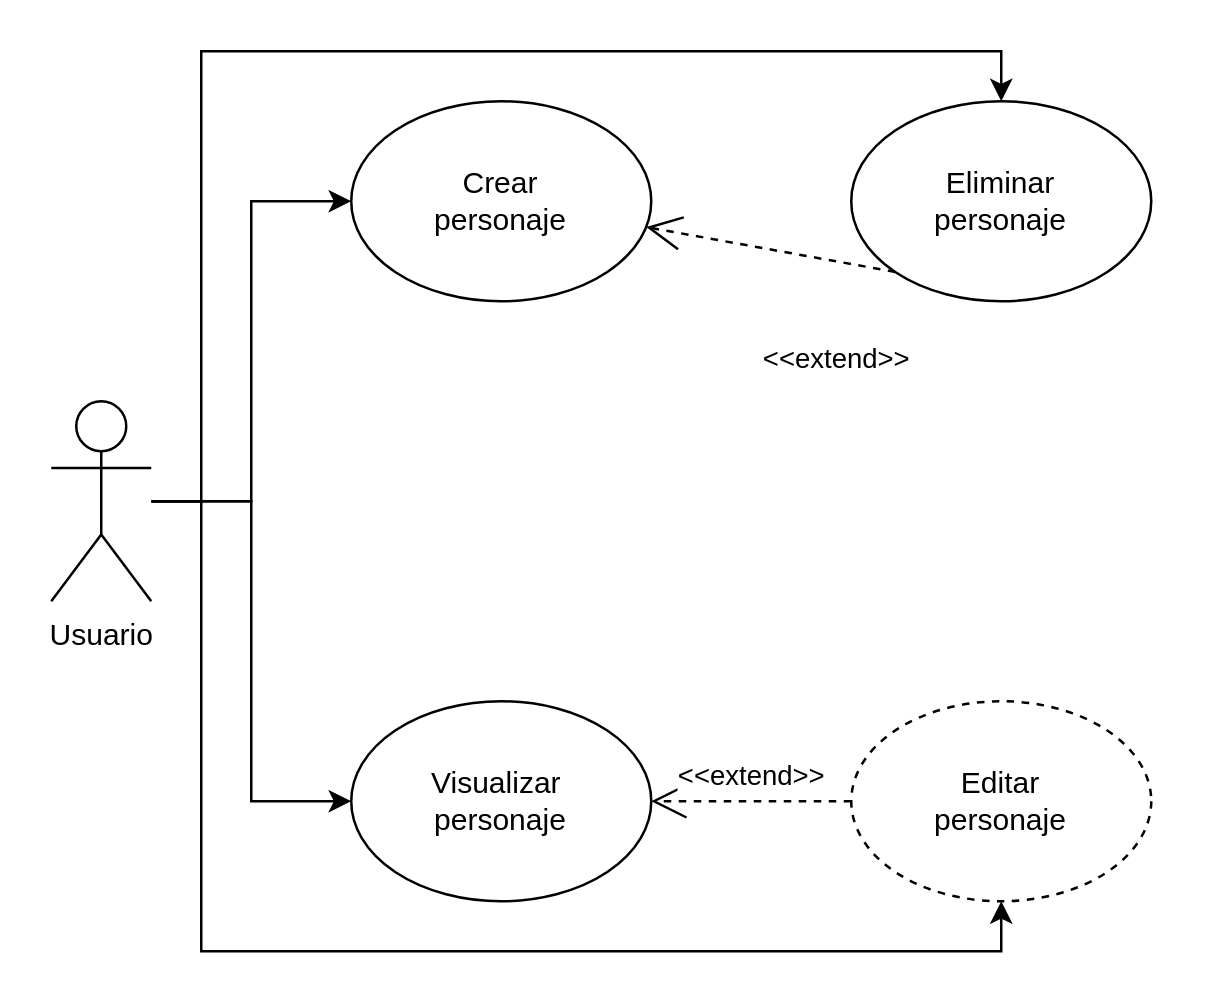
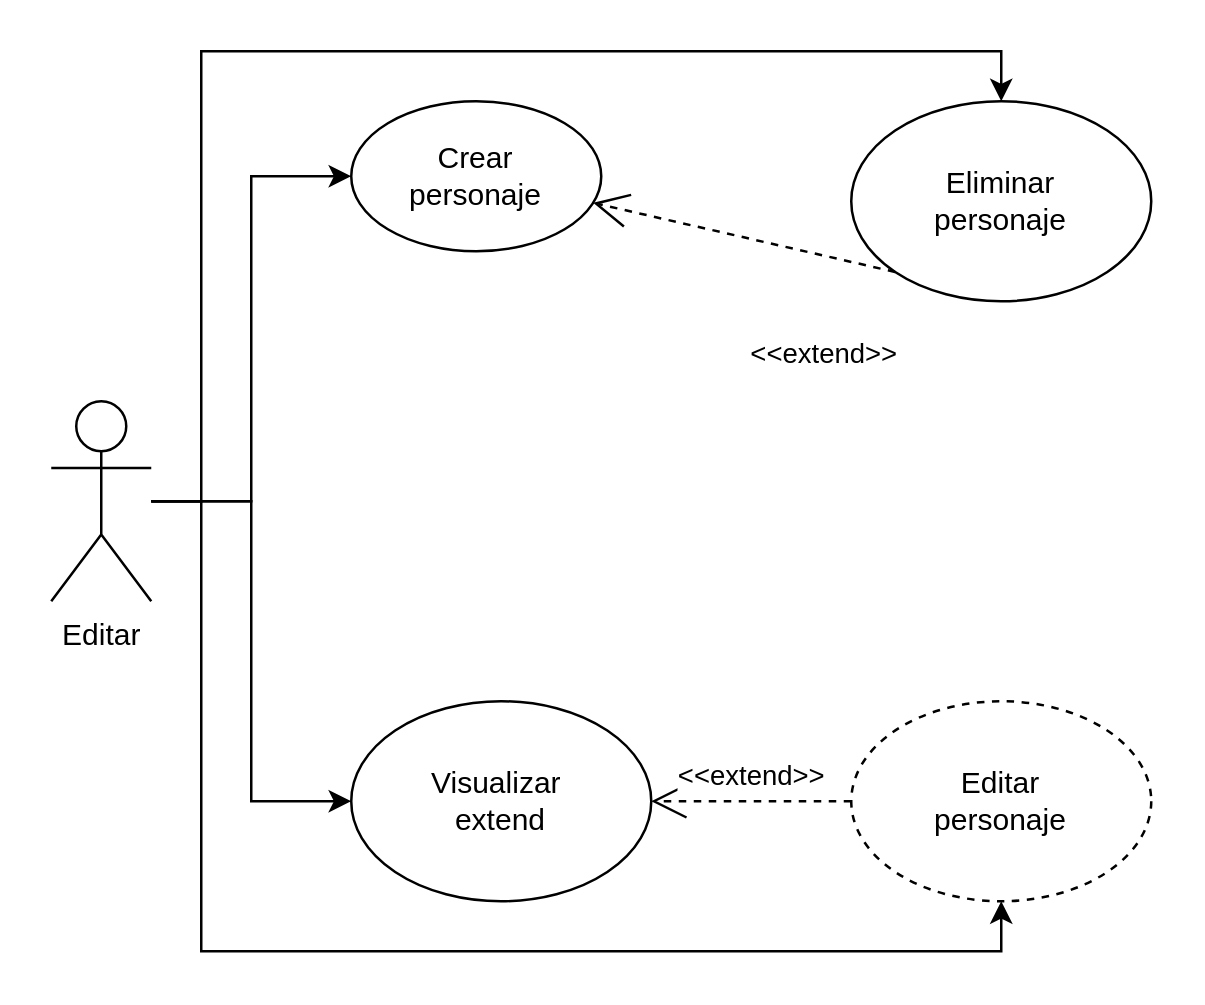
  <mxCell id="0" />
  <mxCell id="1" parent="0" />
  <mxCell id="2" style="edgeStyle=orthogonalEdgeStyle;rounded=0;orthogonalLoop=1;jettySize=auto;html=1;entryX=0;entryY=0.5;entryDx=0;entryDy=0;" edge="1" parent="1" source="6" target="10"><mxGeometry relative="1" as="geometry" /></mxCell>
  <mxCell id="3" style="edgeStyle=orthogonalEdgeStyle;rounded=0;orthogonalLoop=1;jettySize=auto;html=1;entryX=0;entryY=0.5;entryDx=0;entryDy=0;" edge="1" parent="1" source="6" target="9"><mxGeometry relative="1" as="geometry" /></mxCell>
  <mxCell id="4" style="edgeStyle=orthogonalEdgeStyle;rounded=0;orthogonalLoop=1;jettySize=auto;html=1;entryX=0.5;entryY=1;entryDx=0;entryDy=0;" edge="1" parent="1" source="6" target="8"><mxGeometry relative="1" as="geometry"><Array as="points"><mxPoint x="80" y="200" /><mxPoint x="80" y="380" /><mxPoint x="400" y="380" /></Array></mxGeometry></mxCell>
  <mxCell id="5" style="edgeStyle=orthogonalEdgeStyle;rounded=0;orthogonalLoop=1;jettySize=auto;html=1;entryX=0.5;entryY=0;entryDx=0;entryDy=0;" edge="1" parent="1" source="6" target="7"><mxGeometry relative="1" as="geometry"><Array as="points"><mxPoint x="80" y="200" /><mxPoint x="80" y="20" /><mxPoint x="400" y="20" /></Array></mxGeometry></mxCell>
- <mxCell id="6" value="Usuario" style="shape=umlActor;verticalLabelPosition=bottom;verticalAlign=top;html=1;outlineConnect=0;" parent="1" vertex="1"><mxGeometry x="20" y="160" width="40" height="80" as="geometry" /></mxCell>
+ <mxCell id="6" value="Editar" style="shape=umlActor;verticalLabelPosition=bottom;verticalAlign=top;html=1;outlineConnect=0;" parent="1" vertex="1"><mxGeometry x="20" y="160" width="40" height="80" as="geometry" /></mxCell>
  <mxCell id="7" value="Eliminar &lt;br&gt;personaje" style="ellipse;whiteSpace=wrap;html=1;" vertex="1" parent="1"><mxGeometry x="340" y="40" width="120" height="80" as="geometry" /></mxCell>
  <mxCell id="8" value="Editar&lt;br&gt;personaje" style="ellipse;whiteSpace=wrap;html=1;dashed=1;" vertex="1" parent="1"><mxGeometry x="340" y="280" width="120" height="80" as="geometry" /></mxCell>
- <mxCell id="9" value="Crear &lt;br&gt;personaje" style="ellipse;whiteSpace=wrap;html=1;" vertex="1" parent="1"><mxGeometry x="140" y="40" width="120" height="80" as="geometry" /></mxCell>
- <mxCell id="10" value="Visualizar&amp;nbsp;&lt;br&gt;personaje" style="ellipse;whiteSpace=wrap;html=1;" vertex="1" parent="1"><mxGeometry x="140" y="280" width="120" height="80" as="geometry" /></mxCell>
+ <mxCell id="9" value="Crear &lt;br&gt;personaje" style="ellipse;whiteSpace=wrap;html=1;" vertex="1" parent="1"><mxGeometry x="140" y="40" width="100" height="60" as="geometry" /></mxCell>
+ <mxCell id="10" value="Visualizar&amp;nbsp;&lt;br&gt;extend" style="ellipse;whiteSpace=wrap;html=1;" vertex="1" parent="1"><mxGeometry x="140" y="280" width="120" height="80" as="geometry" /></mxCell>
  <mxCell id="11" value="&amp;lt;&amp;lt;extend&amp;gt;&amp;gt;" style="endArrow=open;endSize=12;dashed=1;html=1;exitX=0;exitY=1;exitDx=0;exitDy=0;" edge="1" parent="1" source="7" target="9"><mxGeometry x="-0.656" y="38" width="160" relative="1" as="geometry"><mxPoint x="500" y="160" as="sourcePoint" /><mxPoint x="660" y="160" as="targetPoint" /><mxPoint as="offset" /></mxGeometry></mxCell>
  <mxCell id="12" value="&amp;lt;&amp;lt;extend&amp;gt;&amp;gt;" style="endArrow=open;endSize=12;dashed=1;html=1;exitX=0;exitY=0.5;exitDx=0;exitDy=0;entryX=1;entryY=0.5;entryDx=0;entryDy=0;" edge="1" parent="1" source="8" target="10"><mxGeometry y="-10" width="160" relative="1" as="geometry"><mxPoint x="510" y="170" as="sourcePoint" /><mxPoint x="670" y="170" as="targetPoint" /><mxPoint as="offset" /></mxGeometry></mxCell>
